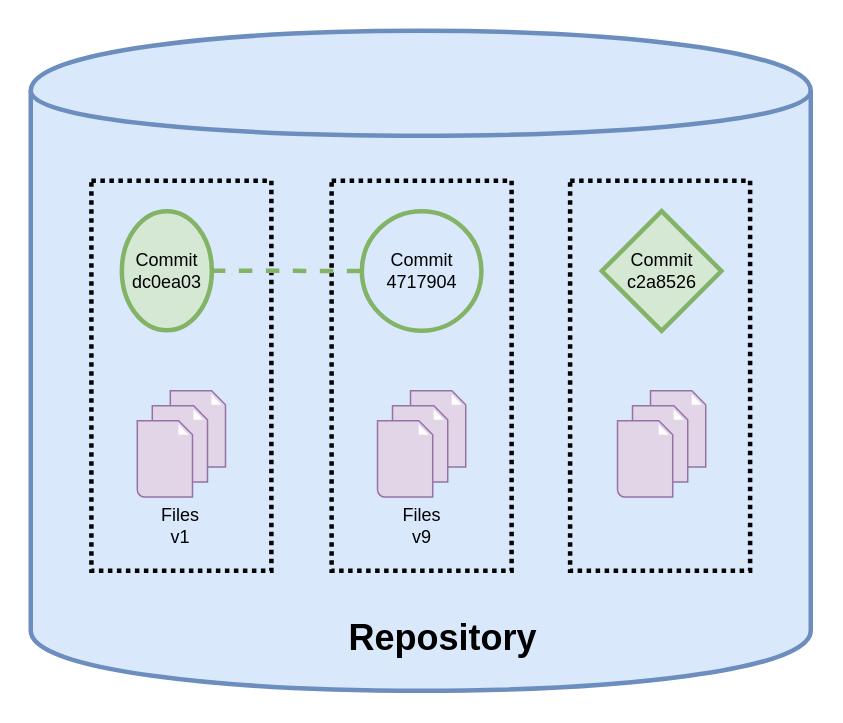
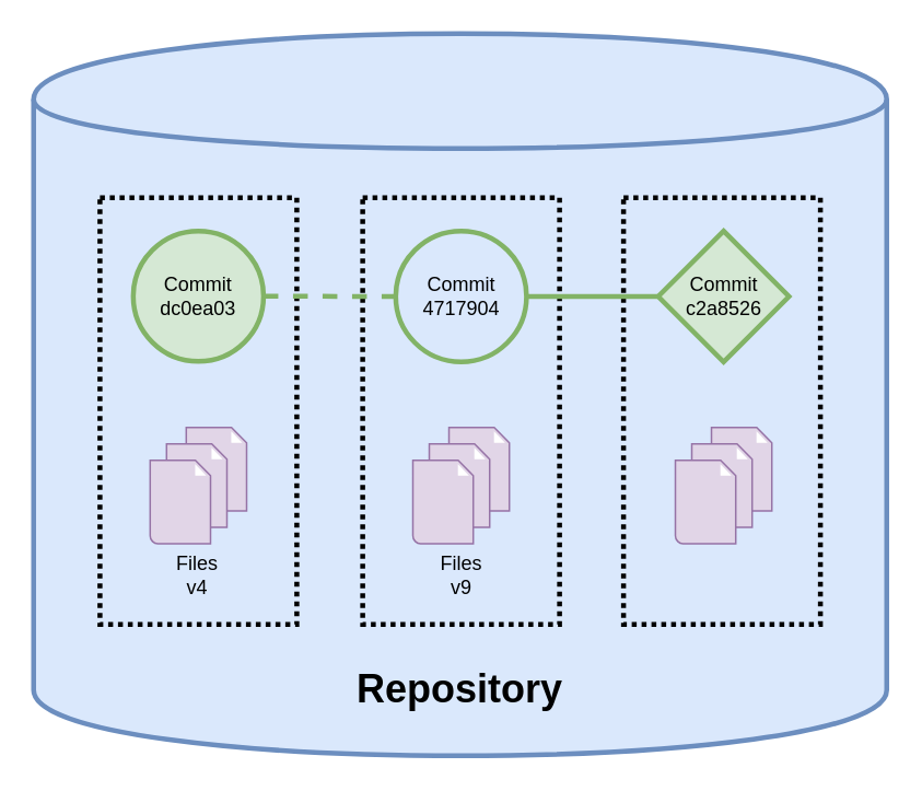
  <mxCell id="0" />
  <mxCell id="1" parent="0" />
  <mxCell id="2" value="&lt;h1&gt;&lt;br&gt;&lt;/h1&gt;" style="shape=cylinder;whiteSpace=wrap;html=1;boundedLbl=1;strokeWidth=3;align=left;fillColor=#dae8fc;strokeColor=#6c8ebf;" parent="1" vertex="1"><mxGeometry x="20" y="20" width="520" height="440" as="geometry" /></mxCell>
  <mxCell id="3" value="" style="rounded=0;whiteSpace=wrap;html=1;strokeWidth=3;dashed=1;dashPattern=1 1;fillColor=none;" parent="1" vertex="1"><mxGeometry x="379.58" y="120" width="120" height="260" as="geometry" /></mxCell>
  <mxCell id="4" value="" style="rounded=0;whiteSpace=wrap;html=1;strokeWidth=3;dashed=1;dashPattern=1 1;fillColor=none;" parent="1" vertex="1"><mxGeometry x="220.58" y="120" width="120" height="260" as="geometry" /></mxCell>
  <mxCell id="5" value="" style="rounded=0;whiteSpace=wrap;html=1;strokeWidth=3;dashed=1;dashPattern=1 1;fillColor=none;" parent="1" vertex="1"><mxGeometry x="60.43" y="120" width="120" height="260" as="geometry" /></mxCell>
- <mxCell id="6" value="Commit&lt;br&gt;dc0ea03" style="ellipse;whiteSpace=wrap;html=1;aspect=fixed;strokeWidth=3;fillColor=#d5e8d4;strokeColor=#82b366;" parent="1" vertex="1"><mxGeometry x="80.73" y="140.3" width="60" height="79.4" as="geometry" /></mxCell>
+ <mxCell id="6" value="Commit&lt;br&gt;dc0ea03" style="ellipse;whiteSpace=wrap;html=1;aspect=fixed;strokeWidth=3;fillColor=#d5e8d4;strokeColor=#82b366;" parent="1" vertex="1"><mxGeometry x="80.73" y="140.3" width="79.4" height="79.4" as="geometry" /></mxCell>
  <mxCell id="7" value="Commit&lt;br&gt;4717904" style="ellipse;whiteSpace=wrap;html=1;aspect=fixed;strokeWidth=3;fillColor=#dae8fc;strokeColor=#82b366;" parent="1" vertex="1"><mxGeometry x="240.73" y="140.3" width="79.7" height="79.7" as="geometry" /></mxCell>
  <mxCell id="8" value="Commit&lt;br&gt;c2a8526" style="rhombus;whiteSpace=wrap;html=1;aspect=fixed;strokeWidth=3;fillColor=#d5e8d4;strokeColor=#82b366;" parent="1" vertex="1"><mxGeometry x="400.73" y="140.3" width="79.7" height="79.7" as="geometry" /></mxCell>
+ <mxCell id="9" value="" style="endArrow=none;html=1;entryX=0;entryY=0.5;exitX=1;exitY=0.5;strokeWidth=3;endFill=0;fillColor=#d5e8d4;strokeColor=#82b366;" parent="1" source="7" target="8" edge="1"><mxGeometry width="50" height="50" relative="1" as="geometry"><mxPoint x="130.73" y="270" as="sourcePoint" /><mxPoint x="180.73" y="220" as="targetPoint" /></mxGeometry></mxCell>
  <mxCell id="10" value="" style="endArrow=none;html=1;strokeWidth=3;entryX=0;entryY=0.5;exitX=1;exitY=0.5;fillColor=#d5e8d4;strokeColor=#82b366;dashed=1;" parent="1" source="6" target="7" edge="1"><mxGeometry width="50" height="50" relative="1" as="geometry"><mxPoint x="130.73" y="270" as="sourcePoint" /><mxPoint x="180.73" y="220" as="targetPoint" /></mxGeometry></mxCell>
  <mxCell id="11" value="" style="shadow=0;dashed=0;html=1;strokeColor=#9673a6;fillColor=#e1d5e7;labelPosition=center;verticalLabelPosition=bottom;verticalAlign=top;align=center;outlineConnect=0;shape=mxgraph.veeam.2d.file;" parent="1" vertex="1"><mxGeometry x="113.03" y="260" width="36.8" height="50.8" as="geometry" /></mxCell>
  <mxCell id="12" value="" style="shadow=0;dashed=0;html=1;strokeColor=#9673a6;fillColor=#e1d5e7;labelPosition=center;verticalLabelPosition=bottom;verticalAlign=top;align=center;outlineConnect=0;shape=mxgraph.veeam.2d.file;" parent="1" vertex="1"><mxGeometry x="101.03" y="270" width="36.8" height="50.8" as="geometry" /></mxCell>
  <mxCell id="13" value="" style="shadow=0;dashed=0;html=1;strokeColor=#9673a6;fillColor=#e1d5e7;labelPosition=center;verticalLabelPosition=bottom;verticalAlign=top;align=center;outlineConnect=0;shape=mxgraph.veeam.2d.file;" parent="1" vertex="1"><mxGeometry x="91.03" y="280" width="36.8" height="50.8" as="geometry" /></mxCell>
  <mxCell id="14" value="" style="shadow=0;dashed=0;html=1;strokeColor=#9673a6;fillColor=#e1d5e7;labelPosition=center;verticalLabelPosition=bottom;verticalAlign=top;align=center;outlineConnect=0;shape=mxgraph.veeam.2d.file;" parent="1" vertex="1"><mxGeometry x="273.18" y="260" width="36.8" height="50.8" as="geometry" /></mxCell>
  <mxCell id="15" value="" style="shadow=0;dashed=0;html=1;strokeColor=#9673a6;fillColor=#e1d5e7;labelPosition=center;verticalLabelPosition=bottom;verticalAlign=top;align=center;outlineConnect=0;shape=mxgraph.veeam.2d.file;" parent="1" vertex="1"><mxGeometry x="261.18" y="270" width="36.8" height="50.8" as="geometry" /></mxCell>
  <mxCell id="16" value="" style="shadow=0;dashed=0;html=1;strokeColor=#9673a6;fillColor=#e1d5e7;labelPosition=center;verticalLabelPosition=bottom;verticalAlign=top;align=center;outlineConnect=0;shape=mxgraph.veeam.2d.file;" parent="1" vertex="1"><mxGeometry x="251.18" y="280" width="36.8" height="50.8" as="geometry" /></mxCell>
  <mxCell id="17" value="" style="shadow=0;dashed=0;html=1;strokeColor=#9673a6;fillColor=#e1d5e7;labelPosition=center;verticalLabelPosition=bottom;verticalAlign=top;align=center;outlineConnect=0;shape=mxgraph.veeam.2d.file;" parent="1" vertex="1"><mxGeometry x="433.18" y="260" width="36.8" height="50.8" as="geometry" /></mxCell>
  <mxCell id="18" value="" style="shadow=0;dashed=0;html=1;strokeColor=#9673a6;fillColor=#e1d5e7;labelPosition=center;verticalLabelPosition=bottom;verticalAlign=top;align=center;outlineConnect=0;shape=mxgraph.veeam.2d.file;" parent="1" vertex="1"><mxGeometry x="421.18" y="270" width="36.8" height="50.8" as="geometry" /></mxCell>
  <mxCell id="19" value="" style="shadow=0;dashed=0;html=1;strokeColor=#9673a6;fillColor=#e1d5e7;labelPosition=center;verticalLabelPosition=bottom;verticalAlign=top;align=center;outlineConnect=0;shape=mxgraph.veeam.2d.file;" parent="1" vertex="1"><mxGeometry x="411.18" y="280" width="36.8" height="50.8" as="geometry" /></mxCell>
- <mxCell id="20" value="Files&lt;br&gt;v1" style="text;html=1;strokeColor=none;fillColor=none;align=center;verticalAlign=middle;whiteSpace=wrap;rounded=0;" parent="1" vertex="1"><mxGeometry x="100.43" y="340" width="40" height="20" as="geometry" /></mxCell>
+ <mxCell id="20" value="Files&lt;br&gt;v4" style="text;html=1;strokeColor=none;fillColor=none;align=center;verticalAlign=middle;whiteSpace=wrap;rounded=0;" parent="1" vertex="1"><mxGeometry x="100.43" y="340" width="40" height="20" as="geometry" /></mxCell>
  <mxCell id="21" value="Files&lt;br&gt;v9" style="text;html=1;strokeColor=none;fillColor=none;align=center;verticalAlign=middle;whiteSpace=wrap;rounded=0;" parent="1" vertex="1"><mxGeometry x="260.58" y="340" width="40" height="20" as="geometry" /></mxCell>
- <mxCell id="22" value="&lt;h1&gt;Repository&lt;/h1&gt;" style="text;html=1;strokeColor=none;fillColor=none;spacing=5;spacingTop=-20;whiteSpace=wrap;overflow=hidden;rounded=0;dashed=1;dashPattern=1 1;align=center;" parent="1" vertex="1"><mxGeometry x="224.58" y="405" width="140" height="40" as="geometry" /></mxCell>
+ <mxCell id="22" value="&lt;h1&gt;Repository&lt;/h1&gt;" style="text;html=1;strokeColor=none;fillColor=none;spacing=5;spacingTop=-20;whiteSpace=wrap;overflow=hidden;rounded=0;dashed=1;dashPattern=1 1;align=center;" parent="1" vertex="1"><mxGeometry x="209.58" y="400" width="140" height="40" as="geometry" /></mxCell>
